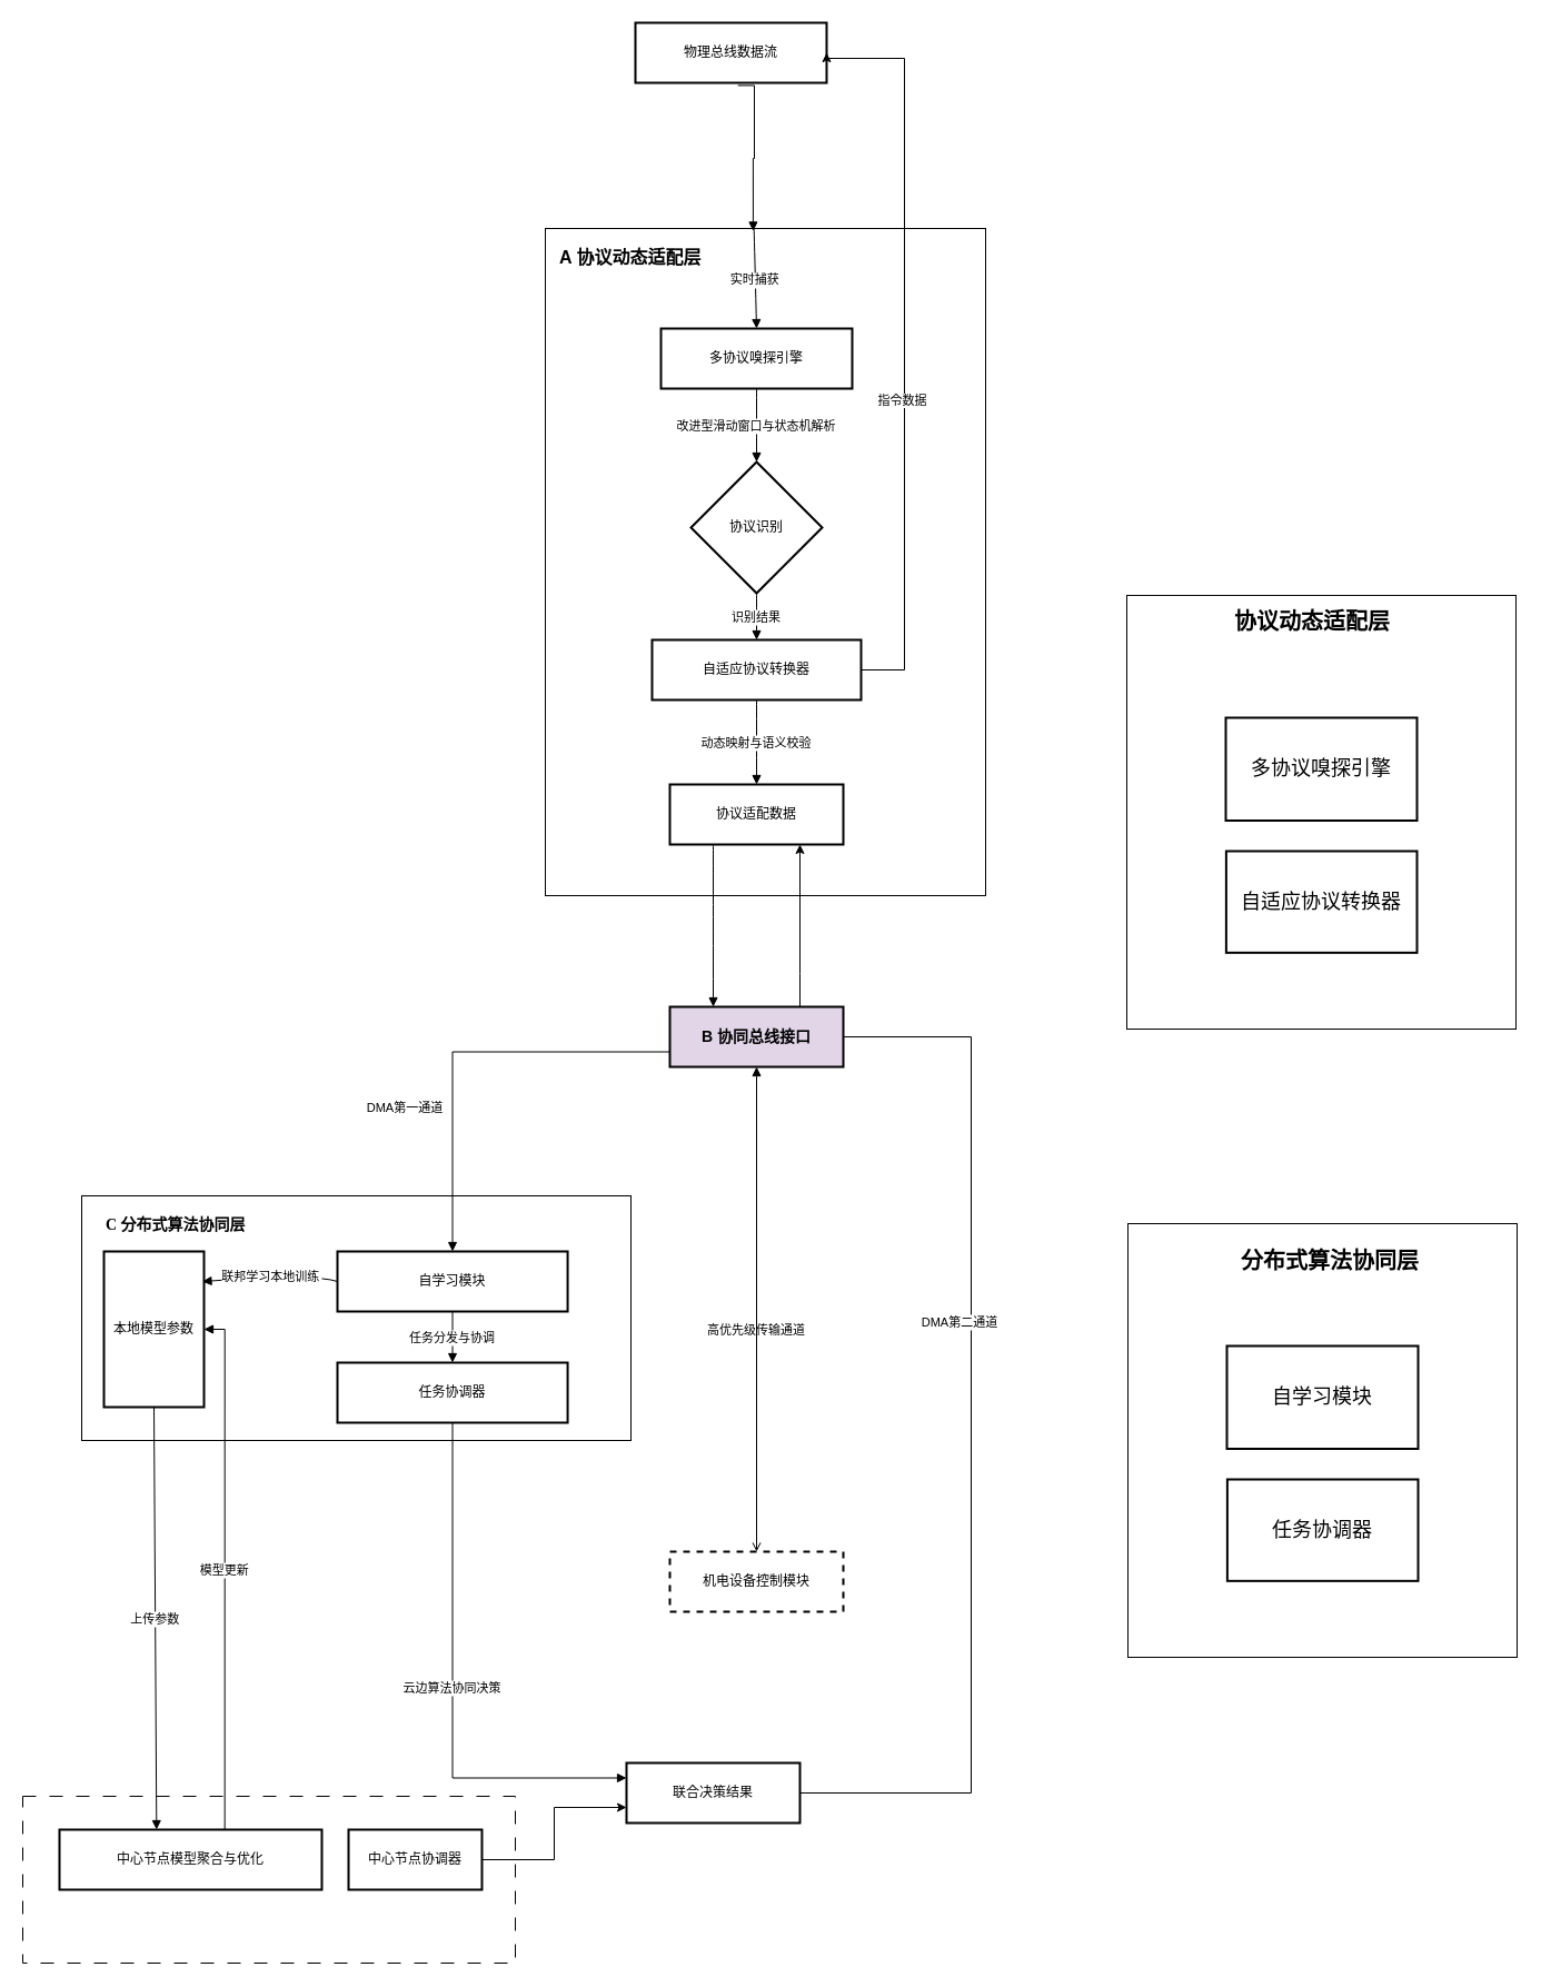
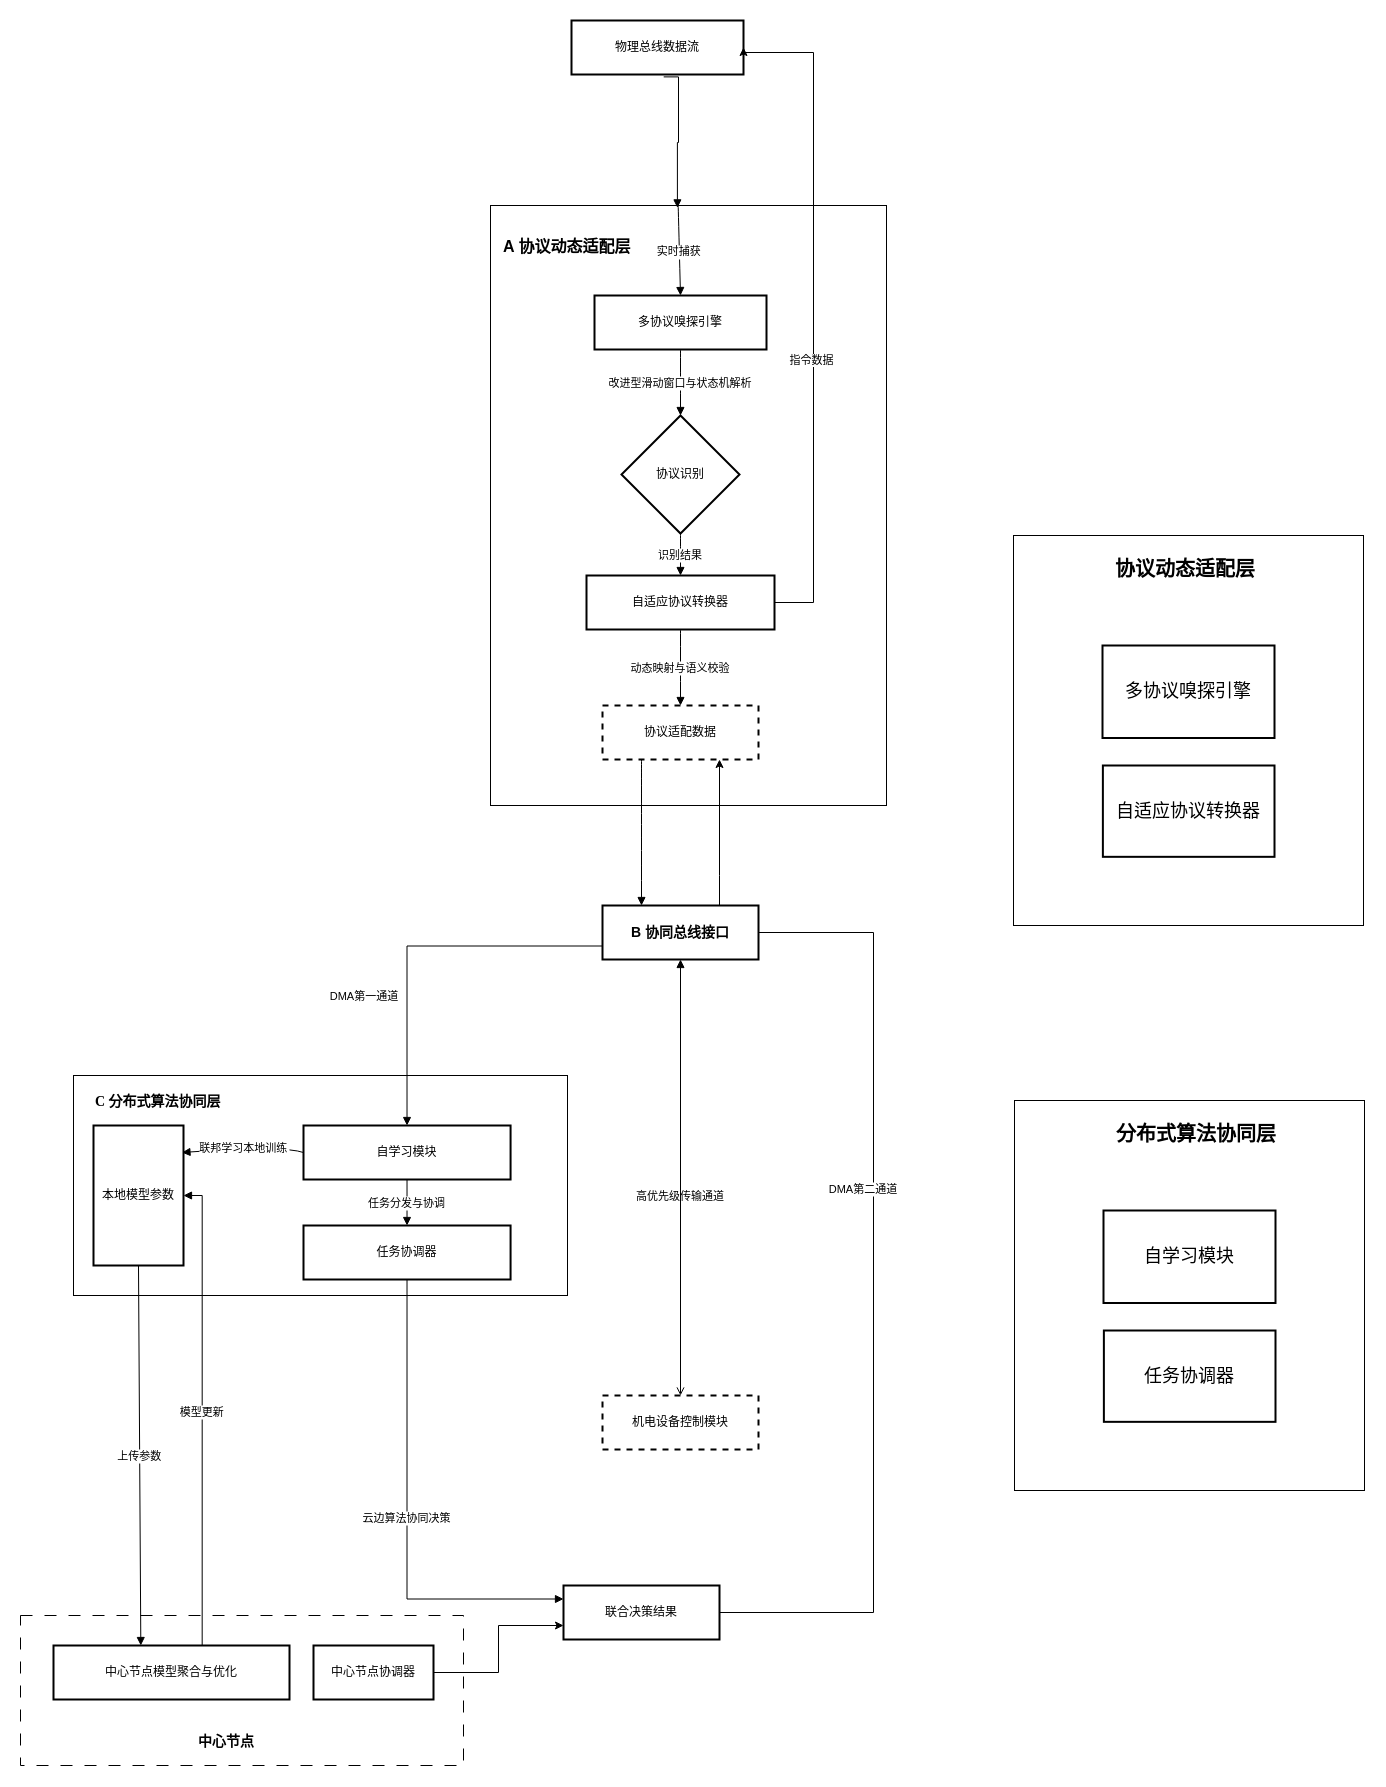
  <mxCell id="0" />
  <mxCell id="1" parent="0" />
  <mxCell id="2" value="" style="rounded=0;whiteSpace=wrap;html=1;dashed=1;dashPattern=12 12;" parent="1" vertex="1"><mxGeometry x="20" y="1615" width="443" height="150" as="geometry" /></mxCell>
  <mxCell id="3" value="" style="group" parent="1" vertex="1" connectable="0"><mxGeometry x="490" y="205" width="396" height="600" as="geometry" /></mxCell>
  <mxCell id="4" value="" style="rounded=0;whiteSpace=wrap;html=1;" parent="3" vertex="1"><mxGeometry width="396" height="600" as="geometry" /></mxCell>
- <mxCell id="5" value="&lt;span style=&quot;font-family: Helvetica; font-style: normal; font-variant-ligatures: normal; font-variant-caps: normal; letter-spacing: normal; orphans: 2; text-align: center; text-indent: 0px; text-transform: none; widows: 2; word-spacing: 0px; -webkit-text-stroke-width: 0px; white-space: normal; text-decoration-thickness: initial; text-decoration-style: initial; text-decoration-color: initial; float: none; display: inline !important;&quot;&gt;A 协议动态适配层&lt;/span&gt;" style="text;whiteSpace=wrap;html=1;fontColor=default;fontStyle=1;fontSize=16;" parent="3" vertex="1"><mxGeometry x="11" y="10" width="139" height="40" as="geometry" /></mxCell>
+ <mxCell id="5" value="&lt;span style=&quot;font-family: Helvetica; font-style: normal; font-variant-ligatures: normal; font-variant-caps: normal; letter-spacing: normal; orphans: 2; text-align: center; text-indent: 0px; text-transform: none; widows: 2; word-spacing: 0px; -webkit-text-stroke-width: 0px; white-space: normal; text-decoration-thickness: initial; text-decoration-style: initial; text-decoration-color: initial; float: none; display: inline !important;&quot;&gt;A 协议动态适配层&lt;/span&gt;" style="text;whiteSpace=wrap;html=1;fontColor=default;fontStyle=1;fontSize=16;" parent="3" vertex="1"><mxGeometry x="11" y="25" width="139" height="40" as="geometry" /></mxCell>
  <mxCell id="6" value="" style="group" parent="1" vertex="1" connectable="0"><mxGeometry x="73" y="1075" width="494" height="220" as="geometry" /></mxCell>
  <mxCell id="7" value="&lt;span style=&quot;color: rgb(0, 0, 0); font-family: Helvetica; font-style: normal; font-variant-ligatures: normal; font-variant-caps: normal; letter-spacing: normal; orphans: 2; text-align: center; text-indent: 0px; text-transform: none; widows: 2; word-spacing: 0px; -webkit-text-stroke-width: 0px; white-space: normal; text-decoration-thickness: initial; text-decoration-style: initial; text-decoration-color: initial; float: none; display: inline !important;&quot;&gt;&lt;font style=&quot;font-size: 14px;&quot;&gt;分布式算法协同层&lt;/font&gt;&lt;/span&gt;" style="text;whiteSpace=wrap;html=1;fontStyle=1" parent="6" vertex="1"><mxGeometry x="20.707" y="10" width="192.275" height="40" as="geometry" /></mxCell>
  <mxCell id="8" value="" style="rounded=0;whiteSpace=wrap;html=1;" parent="6" vertex="1"><mxGeometry width="494.0" height="220" as="geometry" /></mxCell>
  <mxCell id="9" value="自学习模块" style="whiteSpace=wrap;strokeWidth=2;" parent="6" vertex="1"><mxGeometry x="229.997" y="50" width="207.066" height="54" as="geometry" /></mxCell>
  <mxCell id="10" value="任务协调器" style="whiteSpace=wrap;strokeWidth=2;" parent="6" vertex="1"><mxGeometry x="229.997" y="150" width="207.066" height="54" as="geometry" /></mxCell>
  <mxCell id="11" value="任务分发与协调" style="startArrow=none;endArrow=block;rounded=0;entryX=0.5;entryY=0;entryDx=0;entryDy=0;exitX=0.5;exitY=1;exitDx=0;exitDy=0;edgeStyle=orthogonalEdgeStyle;" parent="6" source="9" target="10" edge="1"><mxGeometry relative="1" as="geometry"><mxPoint x="382.227" y="193.075" as="sourcePoint" /></mxGeometry></mxCell>
  <mxCell id="12" value="本地模型参数" style="whiteSpace=wrap;strokeWidth=2;" parent="6" vertex="1"><mxGeometry x="20" y="50" width="90" height="140" as="geometry" /></mxCell>
  <mxCell id="13" value="联邦学习本地训练" style="curved=1;startArrow=none;endArrow=block;exitX=0;exitY=0.5;entryX=0.983;entryY=0.193;rounded=0;exitDx=0;exitDy=0;entryDx=0;entryDy=0;entryPerimeter=0;" parent="6" source="9" target="12" edge="1"><mxGeometry relative="1" as="geometry"><Array as="points"><mxPoint x="210" y="70" /></Array></mxGeometry></mxCell>
  <mxCell id="14" value="&lt;p class=&quot;MsoNormal&quot;&gt;&lt;b style=&quot;mso-bidi-font-weight:normal&quot;&gt;&lt;span dir=&quot;LTR&quot; style=&quot;mso-spacerun:'yes';font-family:'Times New Roman';mso-fareast-font-family:'Google Sans Text';&lt;br/&gt;color:rgb(27,28,29);mso-ansi-font-weight:bold;mso-ansi-font-style:normal;&lt;br/&gt;font-size:12.0pt;&quot;&gt;&lt;font style=&quot;font-size: 14px;&quot; face=&quot;Google Sans Text&quot;&gt;C 分布式算法协同层&lt;/font&gt;&lt;/span&gt;&lt;/b&gt;&lt;/p&gt;" style="text;whiteSpace=wrap;html=1;" parent="6" vertex="1"><mxGeometry x="20" width="160" height="40" as="geometry" /></mxCell>
  <mxCell id="15" value="物理总线数据流" style="whiteSpace=wrap;strokeWidth=2;" parent="1" vertex="1"><mxGeometry x="571" y="20" width="172" height="54" as="geometry" /></mxCell>
  <mxCell id="16" value="多协议嗅探引擎" style="whiteSpace=wrap;strokeWidth=2;" parent="1" vertex="1"><mxGeometry x="594" y="295" width="172" height="54" as="geometry" /></mxCell>
  <mxCell id="17" value="协议识别" style="rhombus;strokeWidth=2;whiteSpace=wrap;" parent="1" vertex="1"><mxGeometry x="621" y="415" width="118" height="118" as="geometry" /></mxCell>
  <mxCell id="18" value="自适应协议转换器" style="whiteSpace=wrap;strokeWidth=2;" parent="1" vertex="1"><mxGeometry x="586" y="575" width="188" height="54" as="geometry" /></mxCell>
- <mxCell id="19" value="协议适配数据" style="whiteSpace=wrap;strokeWidth=2;" parent="1" vertex="1"><mxGeometry x="602" y="705" width="156" height="54" as="geometry" /></mxCell>
+ <mxCell id="19" value="协议适配数据" style="whiteSpace=wrap;strokeWidth=2;dashed=1;" parent="1" vertex="1"><mxGeometry x="602" y="705" width="156" height="54" as="geometry" /></mxCell>
  <mxCell id="20" style="edgeStyle=orthogonalEdgeStyle;rounded=0;orthogonalLoop=1;jettySize=auto;html=1;entryX=0.75;entryY=1;entryDx=0;entryDy=0;" parent="1" source="21" target="19" edge="1"><mxGeometry relative="1" as="geometry"><Array as="points"><mxPoint x="719" y="875" /><mxPoint x="719" y="875" /></Array></mxGeometry></mxCell>
- <mxCell id="21" value="B 协同总线接口" style="whiteSpace=wrap;strokeWidth=2;fontStyle=1;fontSize=14;fillColor=#e1d5e7;" parent="1" vertex="1"><mxGeometry x="602" y="905" width="156" height="54" as="geometry" /></mxCell>
+ <mxCell id="21" value="B 协同总线接口" style="whiteSpace=wrap;strokeWidth=2;fontStyle=1;fontSize=14;" parent="1" vertex="1"><mxGeometry x="602" y="905" width="156" height="54" as="geometry" /></mxCell>
  <mxCell id="22" value="中心节点模型聚合与优化" style="whiteSpace=wrap;strokeWidth=2;" parent="1" vertex="1"><mxGeometry x="53" y="1645" width="236" height="54" as="geometry" /></mxCell>
  <mxCell id="23" value="联合决策结果" style="whiteSpace=wrap;strokeWidth=2;" parent="1" vertex="1"><mxGeometry x="563" y="1585" width="156" height="54" as="geometry" /></mxCell>
  <mxCell id="24" value="机电设备控制模块" style="whiteSpace=wrap;strokeWidth=2;dashed=1;" parent="1" vertex="1"><mxGeometry x="602" y="1395" width="156" height="54" as="geometry" /></mxCell>
  <mxCell id="25" value="" style="startArrow=none;endArrow=block;exitX=0.536;exitY=1.044;rounded=0;exitDx=0;exitDy=0;entryX=0.472;entryY=0.004;entryDx=0;entryDy=0;entryPerimeter=0;exitPerimeter=0;edgeStyle=orthogonalEdgeStyle;" parent="1" source="15" target="4" edge="1"><mxGeometry relative="1" as="geometry"><Array as="points"><mxPoint x="678" y="142" /><mxPoint x="677" y="142" /></Array><mxPoint x="686" y="15" as="sourcePoint" /><mxPoint x="693" y="195" as="targetPoint" /></mxGeometry></mxCell>
  <mxCell id="26" value="实时捕获" style="curved=1;startArrow=none;endArrow=block;exitX=0.474;exitY=0.001;entryX=0.5;entryY=0.01;rounded=0;exitDx=0;exitDy=0;exitPerimeter=0;" parent="1" source="4" target="16" edge="1"><mxGeometry relative="1" as="geometry"><Array as="points" /><mxPoint x="676" y="395" as="sourcePoint" /></mxGeometry></mxCell>
  <mxCell id="27" value="改进型滑动窗口与状态机解析" style="curved=1;startArrow=none;endArrow=block;exitX=0.5;exitY=1.01;entryX=0.5;entryY=0;rounded=0;" parent="1" source="16" target="17" edge="1"><mxGeometry relative="1" as="geometry"><Array as="points" /></mxGeometry></mxCell>
  <mxCell id="28" value="识别结果" style="curved=1;startArrow=none;endArrow=block;exitX=0.5;exitY=1;entryX=0.5;entryY=0;rounded=0;" parent="1" source="17" target="18" edge="1"><mxGeometry relative="1" as="geometry"><Array as="points" /></mxGeometry></mxCell>
  <mxCell id="29" value="动态映射与语义校验" style="curved=1;startArrow=none;endArrow=block;exitX=0.5;exitY=1;entryX=0.5;entryY=0;rounded=0;" parent="1" source="18" target="19" edge="1"><mxGeometry relative="1" as="geometry"><Array as="points" /></mxGeometry></mxCell>
  <mxCell id="30" value="DMA第一通道" style="curved=1;startArrow=none;endArrow=block;exitX=0.25;exitY=1;entryX=0.25;entryY=0;rounded=0;exitDx=0;exitDy=0;entryDx=0;entryDy=0;" parent="1" source="19" target="21" edge="1"><mxGeometry x="1" y="-291" relative="1" as="geometry"><Array as="points" /><mxPoint x="14" y="90" as="offset" /></mxGeometry></mxCell>
  <mxCell id="31" value="高优先级传输通道" style="startArrow=none;endArrow=block;exitX=0;exitY=0.75;rounded=0;edgeStyle=orthogonalEdgeStyle;entryX=0.5;entryY=0;entryDx=0;entryDy=0;" parent="1" source="21" target="9" edge="1"><mxGeometry x="-1" y="261" relative="1" as="geometry"><mxPoint x="403" y="1075" as="targetPoint" /><mxPoint x="78" y="-11" as="offset" /></mxGeometry></mxCell>
  <mxCell id="32" value="上传参数" style="startArrow=none;endArrow=block;exitX=0.5;exitY=1;entryX=0.37;entryY=0;rounded=0;exitDx=0;exitDy=0;" parent="1" source="12" target="22" edge="1"><mxGeometry relative="1" as="geometry" /></mxCell>
  <mxCell id="33" value="模型更新" style="startArrow=none;endArrow=block;exitX=0.63;exitY=0;entryX=1;entryY=0.5;rounded=0;entryDx=0;entryDy=0;edgeStyle=orthogonalEdgeStyle;" parent="1" source="22" target="12" edge="1"><mxGeometry relative="1" as="geometry" /></mxCell>
  <mxCell id="34" value="云边算法协同决策" style="startArrow=none;endArrow=block;exitX=0.5;exitY=1;rounded=0;edgeStyle=orthogonalEdgeStyle;entryX=0;entryY=0.25;entryDx=0;entryDy=0;exitDx=0;exitDy=0;" parent="1" source="10" target="23" edge="1"><mxGeometry relative="1" as="geometry"><Array as="points"><mxPoint x="406" y="1599" /></Array><mxPoint x="333.53" y="1255" as="sourcePoint" /><mxPoint x="523" y="1575" as="targetPoint" /></mxGeometry></mxCell>
  <mxCell id="35" value="DMA第二通道" style="startArrow=none;endArrow=none;exitX=1;exitY=0.5;entryX=1;entryY=0.5;rounded=0;edgeStyle=orthogonalEdgeStyle;entryDx=0;entryDy=0;exitDx=0;exitDy=0;" parent="1" source="23" target="21" edge="1"><mxGeometry x="0.218" y="10" relative="1" as="geometry"><Array as="points"><mxPoint x="873" y="1612" /><mxPoint x="873" y="932" /></Array><mxPoint as="offset" /></mxGeometry></mxCell>
  <mxCell id="36" value="" style="startArrow=block;endArrow=open;exitX=0.5;exitY=1;entryX=0.5;entryY=0.01;rounded=0;exitDx=0;exitDy=0;edgeStyle=orthogonalEdgeStyle;startFill=1;" parent="1" source="21" target="24" edge="1"><mxGeometry relative="1" as="geometry"><mxPoint x="688" y="1299" as="sourcePoint" /></mxGeometry></mxCell>
  <mxCell id="37" style="edgeStyle=orthogonalEdgeStyle;rounded=0;orthogonalLoop=1;jettySize=auto;html=1;" parent="1" source="38" edge="1"><mxGeometry relative="1" as="geometry"><mxPoint x="563" y="1625" as="targetPoint" /><Array as="points"><mxPoint x="498" y="1672" /><mxPoint x="498" y="1625" /><mxPoint x="563" y="1625" /></Array></mxGeometry></mxCell>
  <mxCell id="38" value="中心节点协调器" style="whiteSpace=wrap;strokeWidth=2;" parent="1" vertex="1"><mxGeometry x="313" y="1645" width="120" height="54" as="geometry" /></mxCell>
+ <mxCell id="39" value="&lt;p class=&quot;MsoNormal&quot;&gt;&lt;b style=&quot;mso-bidi-font-weight:normal&quot;&gt;&lt;span dir=&quot;LTR&quot; style=&quot;mso-spacerun:'yes';font-family:'Times New Roman';mso-fareast-font-family:'Google Sans Text';&lt;br/&gt;color:rgb(27,28,29);mso-ansi-font-weight:bold;mso-ansi-font-style:normal;&lt;br/&gt;font-size:12.0pt;&quot;&gt;&lt;font style=&quot;font-size: 14px;&quot; face=&quot;Google Sans Text&quot;&gt;中心节点&lt;/font&gt;&lt;/span&gt;&lt;/b&gt;&lt;/p&gt;" style="text;whiteSpace=wrap;html=1;" parent="1" vertex="1"><mxGeometry x="196" y="1715" width="93" height="40" as="geometry" /></mxCell>
  <mxCell id="40" style="edgeStyle=orthogonalEdgeStyle;rounded=0;orthogonalLoop=1;jettySize=auto;html=1;entryX=1;entryY=0.5;entryDx=0;entryDy=0;" parent="1" source="18" target="15" edge="1"><mxGeometry relative="1" as="geometry"><mxPoint x="773" y="45" as="targetPoint" /><Array as="points"><mxPoint x="813" y="602" /><mxPoint x="813" y="52" /></Array></mxGeometry></mxCell>
  <mxCell id="41" value="指令数据" style="edgeLabel;html=1;align=center;verticalAlign=middle;resizable=0;points=[];" parent="40" vertex="1" connectable="0"><mxGeometry x="-0.152" y="3" relative="1" as="geometry"><mxPoint as="offset" /></mxGeometry></mxCell>
  <mxCell id="42" value="" style="group" vertex="1" connectable="0" parent="1"><mxGeometry x="1013" y="535" width="350" height="390" as="geometry" /></mxCell>
  <mxCell id="43" value="" style="rounded=0;whiteSpace=wrap;html=1;" vertex="1" parent="42"><mxGeometry width="350" height="390" as="geometry" /></mxCell>
- <mxCell id="44" value="&lt;span style=&quot;font-family: Helvetica; font-style: normal; font-variant-ligatures: normal; font-variant-caps: normal; letter-spacing: normal; orphans: 2; text-align: center; text-indent: 0px; text-transform: none; widows: 2; word-spacing: 0px; -webkit-text-stroke-width: 0px; white-space: normal; text-decoration-thickness: initial; text-decoration-style: initial; text-decoration-color: initial; float: none; display: inline !important;&quot;&gt;&lt;font style=&quot;font-size: 20px;&quot;&gt;协议动态适配层&lt;/font&gt;&lt;/span&gt;" style="text;whiteSpace=wrap;html=1;fontColor=default;fontStyle=1;fontSize=16;" vertex="1" parent="42"><mxGeometry x="95" y="5" width="190.28" height="26.002" as="geometry" /></mxCell>
+ <mxCell id="44" value="&lt;span style=&quot;font-family: Helvetica; font-style: normal; font-variant-ligatures: normal; font-variant-caps: normal; letter-spacing: normal; orphans: 2; text-align: center; text-indent: 0px; text-transform: none; widows: 2; word-spacing: 0px; -webkit-text-stroke-width: 0px; white-space: normal; text-decoration-thickness: initial; text-decoration-style: initial; text-decoration-color: initial; float: none; display: inline !important;&quot;&gt;&lt;font style=&quot;font-size: 20px;&quot;&gt;协议动态适配层&lt;/font&gt;&lt;/span&gt;" style="text;whiteSpace=wrap;html=1;fontColor=default;fontStyle=1;fontSize=16;" vertex="1" parent="42"><mxGeometry x="100" y="15.0" width="190.28" height="26.002" as="geometry" /></mxCell>
  <mxCell id="45" value="自适应协议转换器" style="whiteSpace=wrap;strokeWidth=2;fontSize=18;" vertex="1" parent="42"><mxGeometry x="89.38" y="230.005" width="171.62" height="91.329" as="geometry" /></mxCell>
  <mxCell id="46" value="多协议嗅探引擎" style="whiteSpace=wrap;strokeWidth=2;fontSize=18;" vertex="1" parent="42"><mxGeometry x="89" y="110" width="172" height="92.5" as="geometry" /></mxCell>
  <mxCell id="47" value="" style="group" vertex="1" connectable="0" parent="1"><mxGeometry x="1014" y="1100" width="350" height="390" as="geometry" /></mxCell>
  <mxCell id="48" value="" style="rounded=0;whiteSpace=wrap;html=1;" vertex="1" parent="47"><mxGeometry width="350" height="390" as="geometry" /></mxCell>
  <mxCell id="49" value="&lt;span style=&quot;font-family: Helvetica; font-style: normal; font-variant-ligatures: normal; font-variant-caps: normal; letter-spacing: normal; orphans: 2; text-align: center; text-indent: 0px; text-transform: none; widows: 2; word-spacing: 0px; -webkit-text-stroke-width: 0px; white-space: normal; text-decoration-thickness: initial; text-decoration-style: initial; text-decoration-color: initial; float: none; display: inline !important;&quot;&gt;&lt;font style=&quot;font-size: 20px;&quot;&gt;分布式算法协同层&lt;/font&gt;&lt;/span&gt;" style="text;whiteSpace=wrap;html=1;fontColor=default;fontStyle=1;fontSize=16;" vertex="1" parent="47"><mxGeometry x="100" y="15.0" width="190.28" height="26.002" as="geometry" /></mxCell>
  <mxCell id="50" value="任务协调器" style="whiteSpace=wrap;strokeWidth=2;fontSize=18;" vertex="1" parent="47"><mxGeometry x="89.38" y="230.005" width="171.62" height="91.329" as="geometry" /></mxCell>
  <mxCell id="51" value="自学习模块" style="whiteSpace=wrap;strokeWidth=2;fontSize=18;" vertex="1" parent="47"><mxGeometry x="89" y="110" width="172" height="92.5" as="geometry" /></mxCell>
